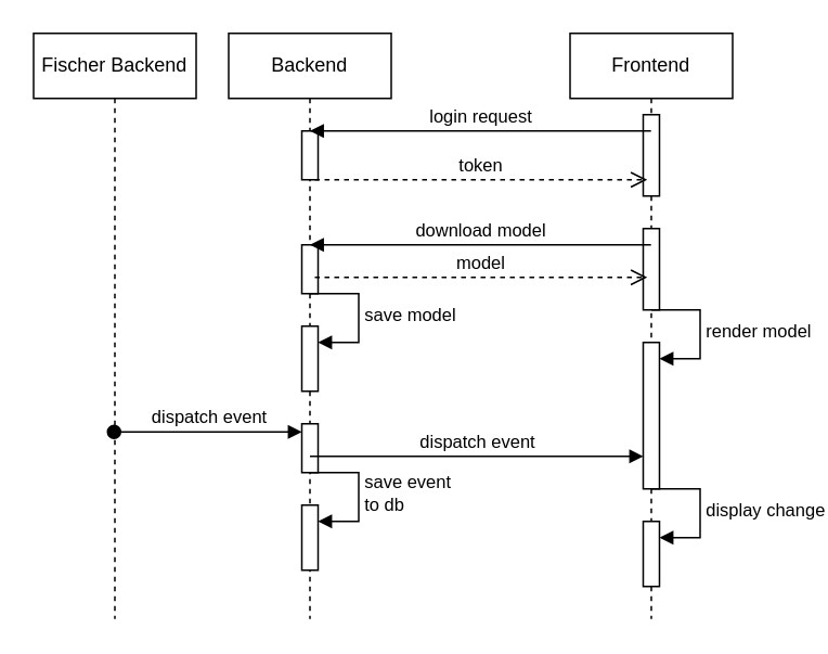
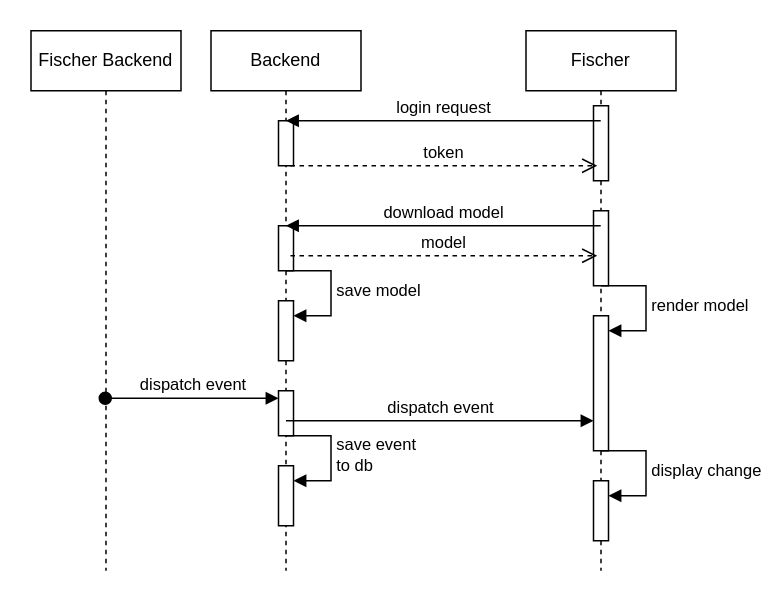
  <mxCell id="0" />
  <mxCell id="1" parent="0" />
  <mxCell id="2" value="Fischer Backend" style="shape=umlLifeline;perimeter=lifelinePerimeter;whiteSpace=wrap;html=1;container=1;dropTarget=0;collapsible=0;recursiveResize=0;outlineConnect=0;portConstraint=eastwest;newEdgeStyle={&quot;curved&quot;:0,&quot;rounded&quot;:0};" vertex="1" parent="1"><mxGeometry x="20" y="20" width="100" height="360" as="geometry" /></mxCell>
  <mxCell id="3" value="Backend" style="shape=umlLifeline;perimeter=lifelinePerimeter;whiteSpace=wrap;html=1;container=1;dropTarget=0;collapsible=0;recursiveResize=0;outlineConnect=0;portConstraint=eastwest;newEdgeStyle={&quot;curved&quot;:0,&quot;rounded&quot;:0};" vertex="1" parent="1"><mxGeometry x="140" y="20" width="100" height="360" as="geometry" /></mxCell>
  <mxCell id="4" value="" style="html=1;points=[[0,0,0,0,5],[0,1,0,0,-5],[1,0,0,0,5],[1,1,0,0,-5]];perimeter=orthogonalPerimeter;outlineConnect=0;targetShapes=umlLifeline;portConstraint=eastwest;newEdgeStyle={&quot;curved&quot;:0,&quot;rounded&quot;:0};" vertex="1" parent="3"><mxGeometry x="45" y="240" width="10" height="30" as="geometry" /></mxCell>
  <mxCell id="5" value="" style="html=1;points=[[0,0,0,0,5],[0,1,0,0,-5],[1,0,0,0,5],[1,1,0,0,-5]];perimeter=orthogonalPerimeter;outlineConnect=0;targetShapes=umlLifeline;portConstraint=eastwest;newEdgeStyle={&quot;curved&quot;:0,&quot;rounded&quot;:0};" vertex="1" parent="3"><mxGeometry x="45" y="290" width="10" height="40" as="geometry" /></mxCell>
  <mxCell id="6" value="&lt;div&gt;save event&lt;/div&gt;&lt;div&gt;to db&lt;br&gt;&lt;/div&gt;" style="html=1;align=left;spacingLeft=2;endArrow=block;rounded=0;edgeStyle=orthogonalEdgeStyle;curved=0;rounded=0;" edge="1" target="5" parent="3"><mxGeometry relative="1" as="geometry"><mxPoint x="50" y="270" as="sourcePoint" /><Array as="points"><mxPoint x="80" y="300" /></Array></mxGeometry></mxCell>
  <mxCell id="7" value="" style="html=1;points=[[0,0,0,0,5],[0,1,0,0,-5],[1,0,0,0,5],[1,1,0,0,-5]];perimeter=orthogonalPerimeter;outlineConnect=0;targetShapes=umlLifeline;portConstraint=eastwest;newEdgeStyle={&quot;curved&quot;:0,&quot;rounded&quot;:0};" vertex="1" parent="3"><mxGeometry x="45" y="60" width="10" height="30" as="geometry" /></mxCell>
  <mxCell id="8" value="" style="html=1;points=[[0,0,0,0,5],[0,1,0,0,-5],[1,0,0,0,5],[1,1,0,0,-5]];perimeter=orthogonalPerimeter;outlineConnect=0;targetShapes=umlLifeline;portConstraint=eastwest;newEdgeStyle={&quot;curved&quot;:0,&quot;rounded&quot;:0};" vertex="1" parent="3"><mxGeometry x="45" y="130" width="10" height="30" as="geometry" /></mxCell>
  <mxCell id="9" value="save model" style="html=1;align=left;spacingLeft=2;endArrow=block;rounded=0;edgeStyle=orthogonalEdgeStyle;curved=0;rounded=0;" edge="1" target="10" parent="3"><mxGeometry relative="1" as="geometry"><mxPoint x="50" y="160" as="sourcePoint" /><Array as="points"><mxPoint x="80" y="190" /></Array></mxGeometry></mxCell>
  <mxCell id="10" value="" style="html=1;points=[[0,0,0,0,5],[0,1,0,0,-5],[1,0,0,0,5],[1,1,0,0,-5]];perimeter=orthogonalPerimeter;outlineConnect=0;targetShapes=umlLifeline;portConstraint=eastwest;newEdgeStyle={&quot;curved&quot;:0,&quot;rounded&quot;:0};" vertex="1" parent="3"><mxGeometry x="45" y="180" width="10" height="40" as="geometry" /></mxCell>
- <mxCell id="11" value="Frontend" style="shape=umlLifeline;perimeter=lifelinePerimeter;whiteSpace=wrap;html=1;container=1;dropTarget=0;collapsible=0;recursiveResize=0;outlineConnect=0;portConstraint=eastwest;newEdgeStyle={&quot;curved&quot;:0,&quot;rounded&quot;:0};" vertex="1" parent="1"><mxGeometry x="350" y="20" width="100" height="360" as="geometry" /></mxCell>
+ <mxCell id="11" value="Fischer" style="shape=umlLifeline;perimeter=lifelinePerimeter;whiteSpace=wrap;html=1;container=1;dropTarget=0;collapsible=0;recursiveResize=0;outlineConnect=0;portConstraint=eastwest;newEdgeStyle={&quot;curved&quot;:0,&quot;rounded&quot;:0};" vertex="1" parent="1"><mxGeometry x="350" y="20" width="100" height="360" as="geometry" /></mxCell>
  <mxCell id="12" value="" style="html=1;points=[[0,0,0,0,5],[0,1,0,0,-5],[1,0,0,0,5],[1,1,0,0,-5]];perimeter=orthogonalPerimeter;outlineConnect=0;targetShapes=umlLifeline;portConstraint=eastwest;newEdgeStyle={&quot;curved&quot;:0,&quot;rounded&quot;:0};" vertex="1" parent="11"><mxGeometry x="45" y="300" width="10" height="40" as="geometry" /></mxCell>
  <mxCell id="13" value="display change" style="html=1;align=left;spacingLeft=2;endArrow=block;rounded=0;edgeStyle=orthogonalEdgeStyle;curved=0;rounded=0;" edge="1" target="12" parent="11"><mxGeometry relative="1" as="geometry"><mxPoint x="50" y="280" as="sourcePoint" /><Array as="points"><mxPoint x="80" y="310" /></Array></mxGeometry></mxCell>
  <mxCell id="14" value="" style="html=1;points=[[0,0,0,0,5],[0,1,0,0,-5],[1,0,0,0,5],[1,1,0,0,-5]];perimeter=orthogonalPerimeter;outlineConnect=0;targetShapes=umlLifeline;portConstraint=eastwest;newEdgeStyle={&quot;curved&quot;:0,&quot;rounded&quot;:0};" vertex="1" parent="11"><mxGeometry x="45" y="50" width="10" height="50" as="geometry" /></mxCell>
  <mxCell id="15" value="" style="html=1;points=[[0,0,0,0,5],[0,1,0,0,-5],[1,0,0,0,5],[1,1,0,0,-5]];perimeter=orthogonalPerimeter;outlineConnect=0;targetShapes=umlLifeline;portConstraint=eastwest;newEdgeStyle={&quot;curved&quot;:0,&quot;rounded&quot;:0};" vertex="1" parent="11"><mxGeometry x="45" y="120" width="10" height="50" as="geometry" /></mxCell>
  <mxCell id="16" value="" style="html=1;points=[[0,0,0,0,5],[0,1,0,0,-5],[1,0,0,0,5],[1,1,0,0,-5]];perimeter=orthogonalPerimeter;outlineConnect=0;targetShapes=umlLifeline;portConstraint=eastwest;newEdgeStyle={&quot;curved&quot;:0,&quot;rounded&quot;:0};" vertex="1" parent="11"><mxGeometry x="45" y="190" width="10" height="90" as="geometry" /></mxCell>
  <mxCell id="17" value="render model" style="html=1;align=left;spacingLeft=2;endArrow=block;rounded=0;edgeStyle=orthogonalEdgeStyle;curved=0;rounded=0;" edge="1" target="16" parent="11"><mxGeometry relative="1" as="geometry"><mxPoint x="50" y="170" as="sourcePoint" /><Array as="points"><mxPoint x="80" y="200" /></Array></mxGeometry></mxCell>
  <mxCell id="18" value="dispatch event" style="html=1;verticalAlign=bottom;startArrow=oval;endArrow=block;startSize=8;curved=0;rounded=0;entryX=0;entryY=0;entryDx=0;entryDy=5;" edge="1" target="4" parent="1" source="2"><mxGeometry relative="1" as="geometry"><mxPoint x="70" y="270" as="sourcePoint" /></mxGeometry></mxCell>
  <mxCell id="19" value="dispatch event" style="html=1;verticalAlign=bottom;endArrow=block;curved=0;rounded=0;" edge="1" parent="1"><mxGeometry width="80" relative="1" as="geometry"><mxPoint x="190" y="280" as="sourcePoint" /><mxPoint x="395" y="280" as="targetPoint" /></mxGeometry></mxCell>
  <mxCell id="20" value="login request" style="html=1;verticalAlign=bottom;endArrow=block;curved=0;rounded=0;" edge="1" parent="1"><mxGeometry width="80" relative="1" as="geometry"><mxPoint x="399.8" y="80" as="sourcePoint" /><mxPoint x="190" y="80" as="targetPoint" /></mxGeometry></mxCell>
  <mxCell id="21" value="token" style="html=1;verticalAlign=bottom;endArrow=open;dashed=1;endSize=8;curved=0;rounded=0;" edge="1" parent="1"><mxGeometry relative="1" as="geometry"><mxPoint x="193" y="110" as="sourcePoint" /><mxPoint x="397.5" y="110" as="targetPoint" /></mxGeometry></mxCell>
  <mxCell id="22" value="download model" style="html=1;verticalAlign=bottom;endArrow=block;curved=0;rounded=0;" edge="1" parent="1"><mxGeometry width="80" relative="1" as="geometry"><mxPoint x="399.8" y="150" as="sourcePoint" /><mxPoint x="190" y="150" as="targetPoint" /></mxGeometry></mxCell>
  <mxCell id="23" value="model" style="html=1;verticalAlign=bottom;endArrow=open;dashed=1;endSize=8;curved=0;rounded=0;" edge="1" parent="1"><mxGeometry relative="1" as="geometry"><mxPoint x="193" y="170" as="sourcePoint" /><mxPoint x="397.5" y="170" as="targetPoint" /></mxGeometry></mxCell>
